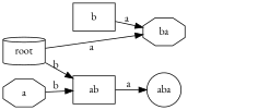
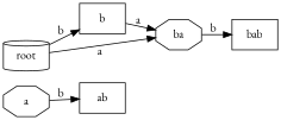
  digraph {
    fontname="EB Garamond"
    rankdir=LR
    splines=true
    node [fontname="EB Garamond" shape=box]
    edge [fontname="EB Garamond" xlabel=b]
    root [shape=cylinder]
    b
    ba [shape=octagon]
    a [shape=octagon]
    ab
-   aba [shape=circle]
-   root -> ab
+   bab
+   root -> b
    root -> ba [xlabel=a]
    b -> ba [xlabel=a]
+   ba -> bab
    a -> ab
-   ab -> aba [xlabel=a]
  }
